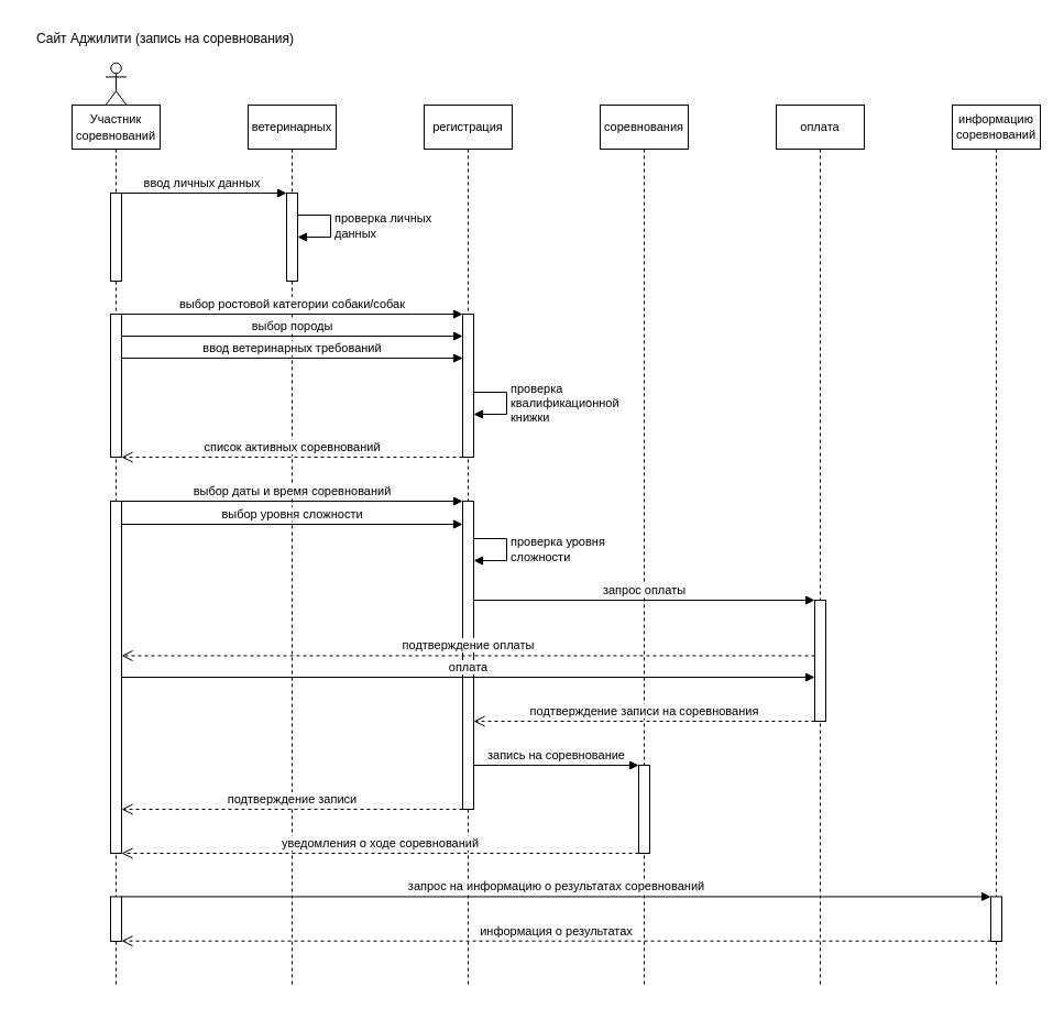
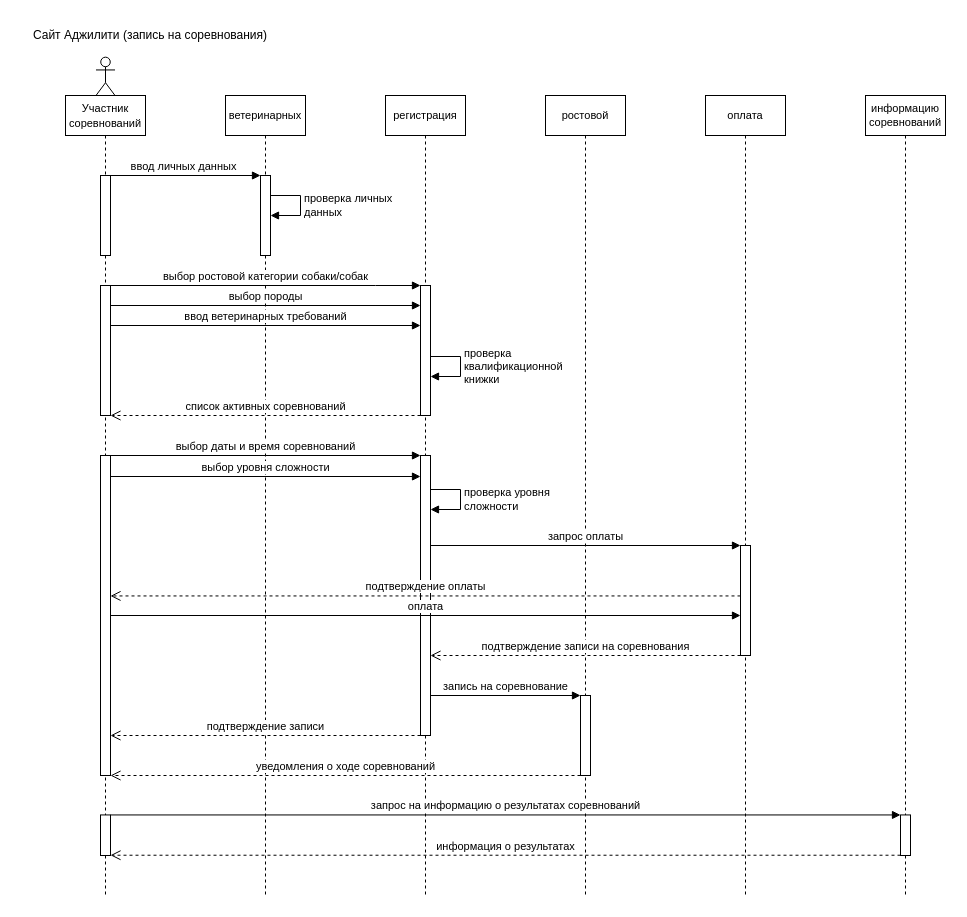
  <mxCell id="0" />
  <mxCell id="1" parent="0" />
  <mxCell id="2" value="ветеринарных" style="shape=umlLifeline;perimeter=lifelinePerimeter;whiteSpace=wrap;html=1;container=1;collapsible=0;recursiveResize=0;outlineConnect=0;fontSize=11;" parent="1" vertex="1"><mxGeometry x="225" y="95" width="80" height="800" as="geometry" /></mxCell>
  <mxCell id="3" value="" style="html=1;points=[];perimeter=orthogonalPerimeter;fontSize=11;" parent="2" vertex="1"><mxGeometry x="35" y="80" width="10" height="80" as="geometry" /></mxCell>
  <mxCell id="4" value="ввод личных данных" style="html=1;verticalAlign=bottom;endArrow=block;rounded=0;fontSize=11;" parent="2" edge="1"><mxGeometry width="80" relative="1" as="geometry"><mxPoint x="-120" y="80" as="sourcePoint" /><mxPoint x="35" y="80" as="targetPoint" /></mxGeometry></mxCell>
  <mxCell id="5" value="проверка личных&lt;br&gt;данных" style="edgeStyle=orthogonalEdgeStyle;html=1;align=left;spacingLeft=2;endArrow=block;rounded=0;fontSize=11;" parent="2" target="3" edge="1"><mxGeometry relative="1" as="geometry"><mxPoint x="45" y="100" as="sourcePoint" /><Array as="points"><mxPoint x="75" y="100" /><mxPoint x="75" y="120" /></Array><mxPoint x="50" y="120" as="targetPoint" /></mxGeometry></mxCell>
  <mxCell id="6" value="ввод ветеринарных требований" style="html=1;verticalAlign=bottom;endArrow=block;rounded=0;" parent="2" edge="1"><mxGeometry width="80" relative="1" as="geometry"><mxPoint x="-115" y="230" as="sourcePoint" /><mxPoint x="195" y="230" as="targetPoint" /></mxGeometry></mxCell>
  <mxCell id="7" value="&lt;font style=&quot;font-size: 11px;&quot;&gt;Участник&lt;br&gt;соревнований&lt;/font&gt;" style="shape=umlLifeline;perimeter=lifelinePerimeter;whiteSpace=wrap;html=1;container=1;collapsible=0;recursiveResize=0;outlineConnect=0;" parent="1" vertex="1"><mxGeometry x="65" y="95" width="80" height="800" as="geometry" /></mxCell>
  <mxCell id="8" value="" style="html=1;points=[];perimeter=orthogonalPerimeter;" parent="7" vertex="1"><mxGeometry x="35" y="190" width="10" height="130" as="geometry" /></mxCell>
  <mxCell id="9" value="" style="html=1;points=[];perimeter=orthogonalPerimeter;" parent="7" vertex="1"><mxGeometry x="35" y="360" width="10" height="320" as="geometry" /></mxCell>
- <mxCell id="10" value="соревнования" style="shape=umlLifeline;perimeter=lifelinePerimeter;whiteSpace=wrap;html=1;container=1;collapsible=0;recursiveResize=0;outlineConnect=0;fontSize=11;" parent="1" vertex="1"><mxGeometry x="545" y="95" width="80" height="800" as="geometry" /></mxCell>
+ <mxCell id="10" value="ростовой" style="shape=umlLifeline;perimeter=lifelinePerimeter;whiteSpace=wrap;html=1;container=1;collapsible=0;recursiveResize=0;outlineConnect=0;fontSize=11;" parent="1" vertex="1"><mxGeometry x="545" y="95" width="80" height="800" as="geometry" /></mxCell>
  <mxCell id="11" value="" style="html=1;points=[];perimeter=orthogonalPerimeter;" parent="10" vertex="1"><mxGeometry x="35" y="600" width="10" height="80" as="geometry" /></mxCell>
  <mxCell id="12" value="регистрация" style="shape=umlLifeline;perimeter=lifelinePerimeter;whiteSpace=wrap;html=1;container=1;collapsible=0;recursiveResize=0;outlineConnect=0;fontSize=11;" parent="1" vertex="1"><mxGeometry x="385" y="95" width="80" height="800" as="geometry" /></mxCell>
  <mxCell id="13" value="" style="html=1;points=[];perimeter=orthogonalPerimeter;fontSize=11;" parent="12" vertex="1"><mxGeometry x="35" y="190" width="10" height="130" as="geometry" /></mxCell>
  <mxCell id="14" value="" style="html=1;points=[];perimeter=orthogonalPerimeter;" parent="12" vertex="1"><mxGeometry x="35" y="360" width="10" height="280" as="geometry" /></mxCell>
  <mxCell id="15" value="проверка&lt;br&gt;квалификационной&lt;br&gt;книжки" style="edgeStyle=orthogonalEdgeStyle;html=1;align=left;spacingLeft=2;endArrow=block;rounded=0;" parent="12" edge="1"><mxGeometry relative="1" as="geometry"><mxPoint x="45" y="261" as="sourcePoint" /><Array as="points"><mxPoint x="75" y="261" /><mxPoint x="75" y="281" /></Array><mxPoint x="45" y="281" as="targetPoint" /><mxPoint as="offset" /></mxGeometry></mxCell>
  <mxCell id="16" value="список активных соревнований" style="html=1;verticalAlign=bottom;endArrow=open;dashed=1;endSize=8;rounded=0;" parent="12" target="8" edge="1"><mxGeometry relative="1" as="geometry"><mxPoint x="35" y="320" as="sourcePoint" /><mxPoint x="-45" y="320" as="targetPoint" /></mxGeometry></mxCell>
  <mxCell id="17" value="проверка уровня&lt;br&gt;сложности" style="edgeStyle=orthogonalEdgeStyle;html=1;align=left;spacingLeft=2;endArrow=block;rounded=0;" parent="12" edge="1"><mxGeometry relative="1" as="geometry"><mxPoint x="45" y="394" as="sourcePoint" /><Array as="points"><mxPoint x="75" y="394" /><mxPoint x="75" y="414" /></Array><mxPoint x="45" y="414" as="targetPoint" /></mxGeometry></mxCell>
  <mxCell id="18" value="информацию соревнований" style="shape=umlLifeline;perimeter=lifelinePerimeter;whiteSpace=wrap;html=1;container=1;collapsible=0;recursiveResize=0;outlineConnect=0;fontSize=11;" parent="1" vertex="1"><mxGeometry x="865" y="95" width="80" height="800" as="geometry" /></mxCell>
  <mxCell id="19" value="информация о результатах" style="html=1;verticalAlign=bottom;endArrow=open;dashed=1;endSize=8;rounded=0;" parent="18" edge="1"><mxGeometry relative="1" as="geometry"><mxPoint x="35" y="759.72" as="sourcePoint" /><mxPoint x="-755" y="759.72" as="targetPoint" /></mxGeometry></mxCell>
  <mxCell id="20" value="" style="html=1;points=[];perimeter=orthogonalPerimeter;" parent="18" vertex="1"><mxGeometry x="35" y="719.44" width="10" height="40.56" as="geometry" /></mxCell>
  <mxCell id="21" value="" style="html=1;points=[];perimeter=orthogonalPerimeter;" parent="18" vertex="1"><mxGeometry x="-765" y="719.44" width="10" height="40.56" as="geometry" /></mxCell>
  <mxCell id="22" value="запрос на информацию о результатах соревнований" style="html=1;verticalAlign=bottom;endArrow=block;rounded=0;" parent="18" edge="1"><mxGeometry width="80" relative="1" as="geometry"><mxPoint x="-755" y="719.44" as="sourcePoint" /><mxPoint x="35" y="719.44" as="targetPoint" /></mxGeometry></mxCell>
  <mxCell id="23" value="" style="shape=umlActor;verticalLabelPosition=bottom;verticalAlign=top;html=1;" parent="1" vertex="1"><mxGeometry x="95.49" y="56.67" width="19.03" height="38.33" as="geometry" /></mxCell>
  <mxCell id="24" value="" style="html=1;points=[];perimeter=orthogonalPerimeter;fontSize=11;" parent="1" vertex="1"><mxGeometry x="100" y="175" width="10" height="80" as="geometry" /></mxCell>
  <mxCell id="25" value="Сайт Аджилити (запись на соревнования)" style="text;html=1;strokeColor=none;fillColor=none;align=center;verticalAlign=middle;whiteSpace=wrap;rounded=0;" parent="1" vertex="1"><mxGeometry x="20" y="20" width="260" height="30" as="geometry" /></mxCell>
  <mxCell id="26" value="выбор даты и время соревнований" style="html=1;verticalAlign=bottom;endArrow=block;rounded=0;" parent="1" edge="1"><mxGeometry width="80" relative="1" as="geometry"><mxPoint x="110" y="455" as="sourcePoint" /><mxPoint x="420" y="455" as="targetPoint" /></mxGeometry></mxCell>
  <mxCell id="27" value="выбор ростовой категории собаки/собак" style="html=1;verticalAlign=bottom;endArrow=block;rounded=0;fontSize=11;" parent="1" source="8" target="13" edge="1"><mxGeometry width="80" relative="1" as="geometry"><mxPoint x="110" y="285" as="sourcePoint" /><mxPoint x="420" y="285" as="targetPoint" /><Array as="points"><mxPoint x="375" y="285" /></Array></mxGeometry></mxCell>
  <mxCell id="28" value="выбор породы" style="html=1;verticalAlign=bottom;endArrow=block;rounded=0;" parent="1" target="13" edge="1"><mxGeometry width="80" relative="1" as="geometry"><mxPoint x="110" y="305" as="sourcePoint" /><mxPoint x="420" y="305" as="targetPoint" /></mxGeometry></mxCell>
  <mxCell id="29" value="выбор уровня сложности" style="html=1;verticalAlign=bottom;endArrow=block;rounded=0;" parent="1" edge="1"><mxGeometry width="80" relative="1" as="geometry"><mxPoint x="110" y="476" as="sourcePoint" /><mxPoint x="420" y="476" as="targetPoint" /></mxGeometry></mxCell>
  <mxCell id="30" value="оплата" style="shape=umlLifeline;perimeter=lifelinePerimeter;whiteSpace=wrap;html=1;container=1;collapsible=0;recursiveResize=0;outlineConnect=0;fontSize=11;" parent="1" vertex="1"><mxGeometry x="705" y="95" width="80" height="800" as="geometry" /></mxCell>
  <mxCell id="31" value="" style="html=1;points=[];perimeter=orthogonalPerimeter;" parent="30" vertex="1"><mxGeometry x="35" y="450" width="10" height="110" as="geometry" /></mxCell>
  <mxCell id="32" value="запрос оплаты" style="html=1;verticalAlign=bottom;endArrow=block;rounded=0;" parent="30" source="14" edge="1"><mxGeometry width="80" relative="1" as="geometry"><mxPoint x="-115" y="450" as="sourcePoint" /><mxPoint x="35.0" y="450" as="targetPoint" /></mxGeometry></mxCell>
  <mxCell id="33" value="подтверждение оплаты" style="html=1;verticalAlign=bottom;endArrow=open;dashed=1;endSize=8;rounded=0;" parent="1" edge="1"><mxGeometry relative="1" as="geometry"><mxPoint x="740" y="595.44" as="sourcePoint" /><mxPoint x="110" y="595.44" as="targetPoint" /></mxGeometry></mxCell>
  <mxCell id="34" value="оплата" style="html=1;verticalAlign=bottom;endArrow=block;rounded=0;" parent="1" edge="1"><mxGeometry width="80" relative="1" as="geometry"><mxPoint x="110" y="615" as="sourcePoint" /><mxPoint x="740" y="615" as="targetPoint" /></mxGeometry></mxCell>
  <mxCell id="35" value="подтверждение записи на соревнования" style="html=1;verticalAlign=bottom;endArrow=open;dashed=1;endSize=8;rounded=0;" parent="1" target="14" edge="1"><mxGeometry relative="1" as="geometry"><mxPoint x="740" y="655" as="sourcePoint" /><mxPoint x="110" y="655" as="targetPoint" /></mxGeometry></mxCell>
  <mxCell id="36" value="уведомления о ходе соревнований" style="html=1;verticalAlign=bottom;endArrow=open;dashed=1;endSize=8;rounded=0;" parent="1" edge="1"><mxGeometry x="0.001" relative="1" as="geometry"><mxPoint x="580" y="775" as="sourcePoint" /><mxPoint x="110" y="775" as="targetPoint" /><mxPoint as="offset" /></mxGeometry></mxCell>
  <mxCell id="37" value="запись на соревнование" style="html=1;verticalAlign=bottom;endArrow=block;rounded=0;" parent="1" source="14" target="11" edge="1"><mxGeometry width="80" relative="1" as="geometry"><mxPoint x="430" y="695" as="sourcePoint" /><mxPoint x="510" y="695" as="targetPoint" /></mxGeometry></mxCell>
  <mxCell id="38" value="подтверждение записи" style="html=1;verticalAlign=bottom;endArrow=open;dashed=1;endSize=8;rounded=0;" parent="1" edge="1"><mxGeometry relative="1" as="geometry"><mxPoint x="420" y="735" as="sourcePoint" /><mxPoint x="110" y="735" as="targetPoint" /></mxGeometry></mxCell>
